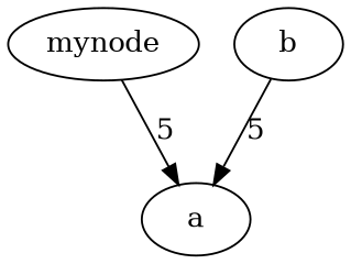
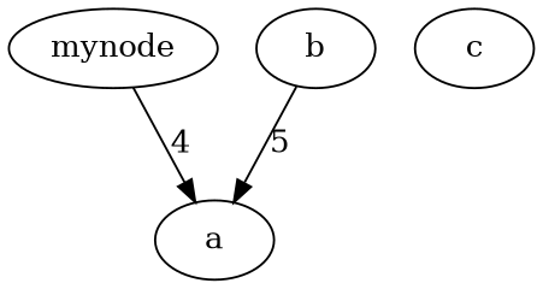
  digraph {
    n1 [label=mynode]
    n2 [label=a]
    n3 [label=b]
-   n1 -> n2 [label=5]
+   n4 [label=c]
+   n1 -> n2 [label=4]
    n3 -> n2 [label=5]
  }
